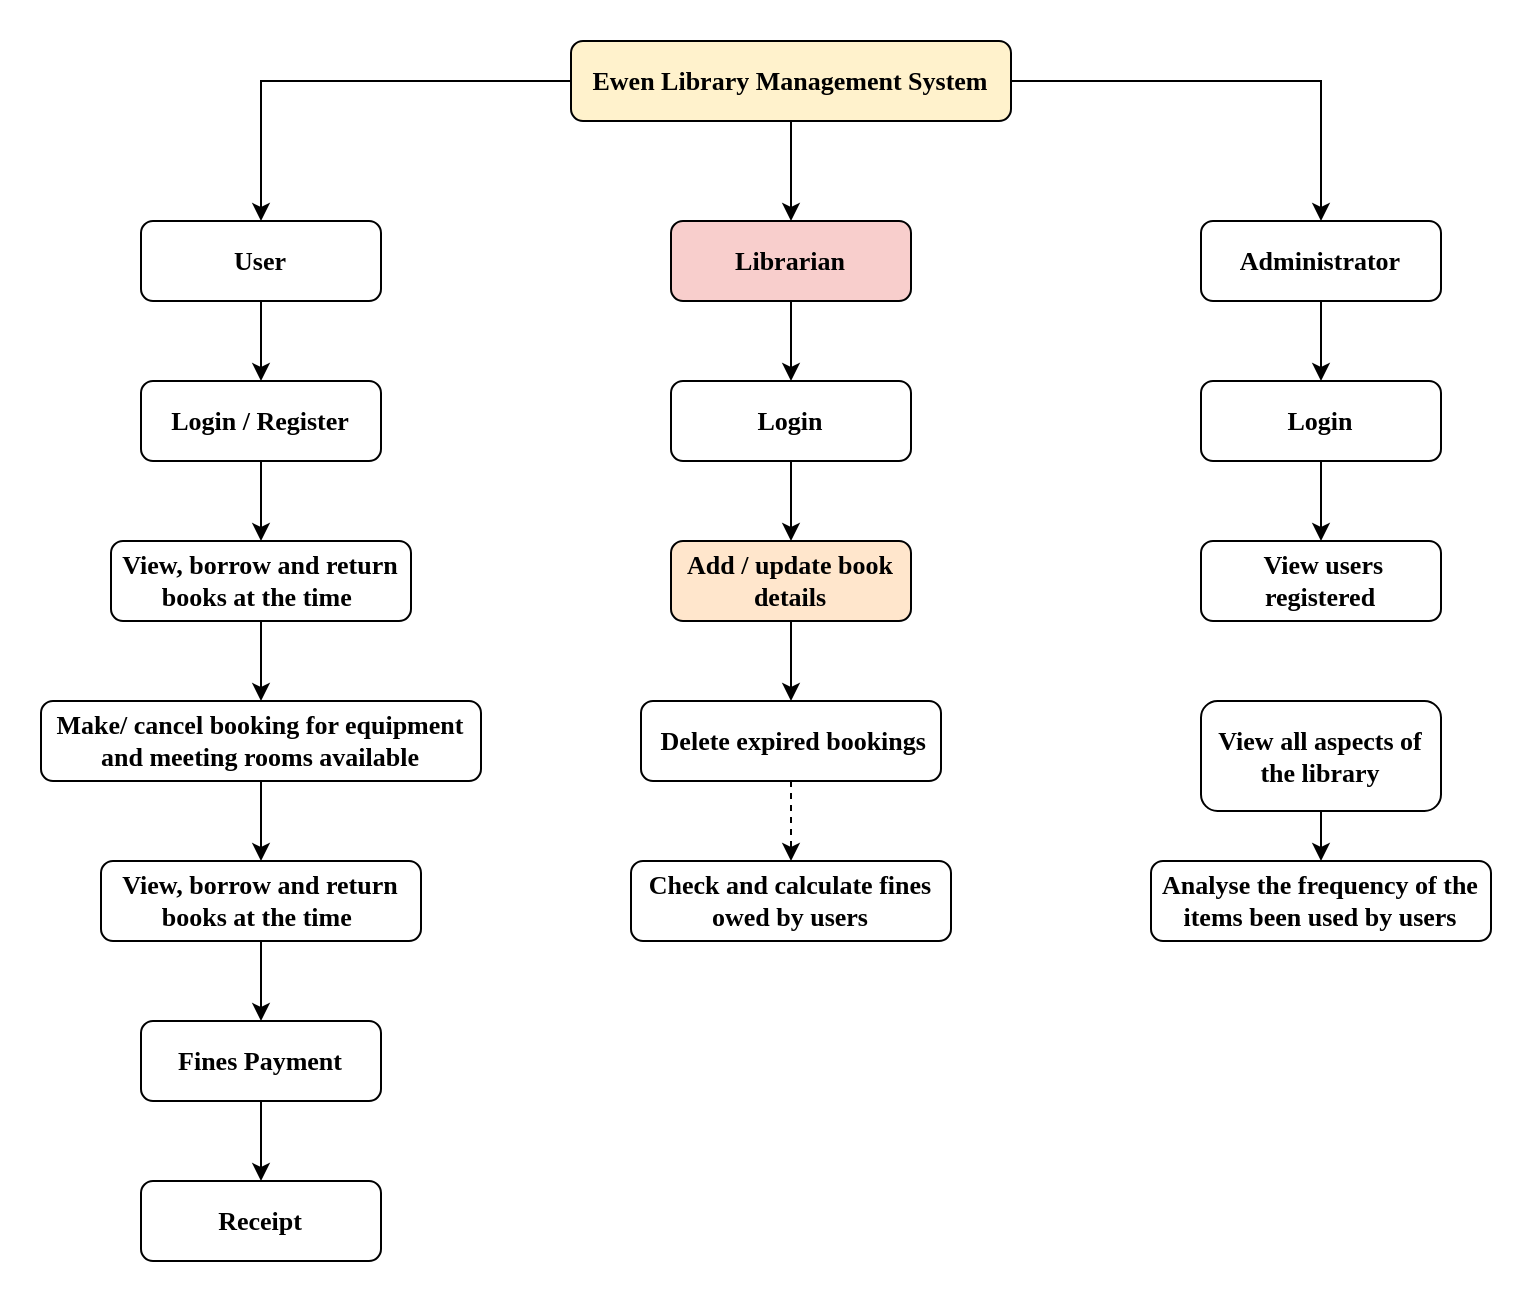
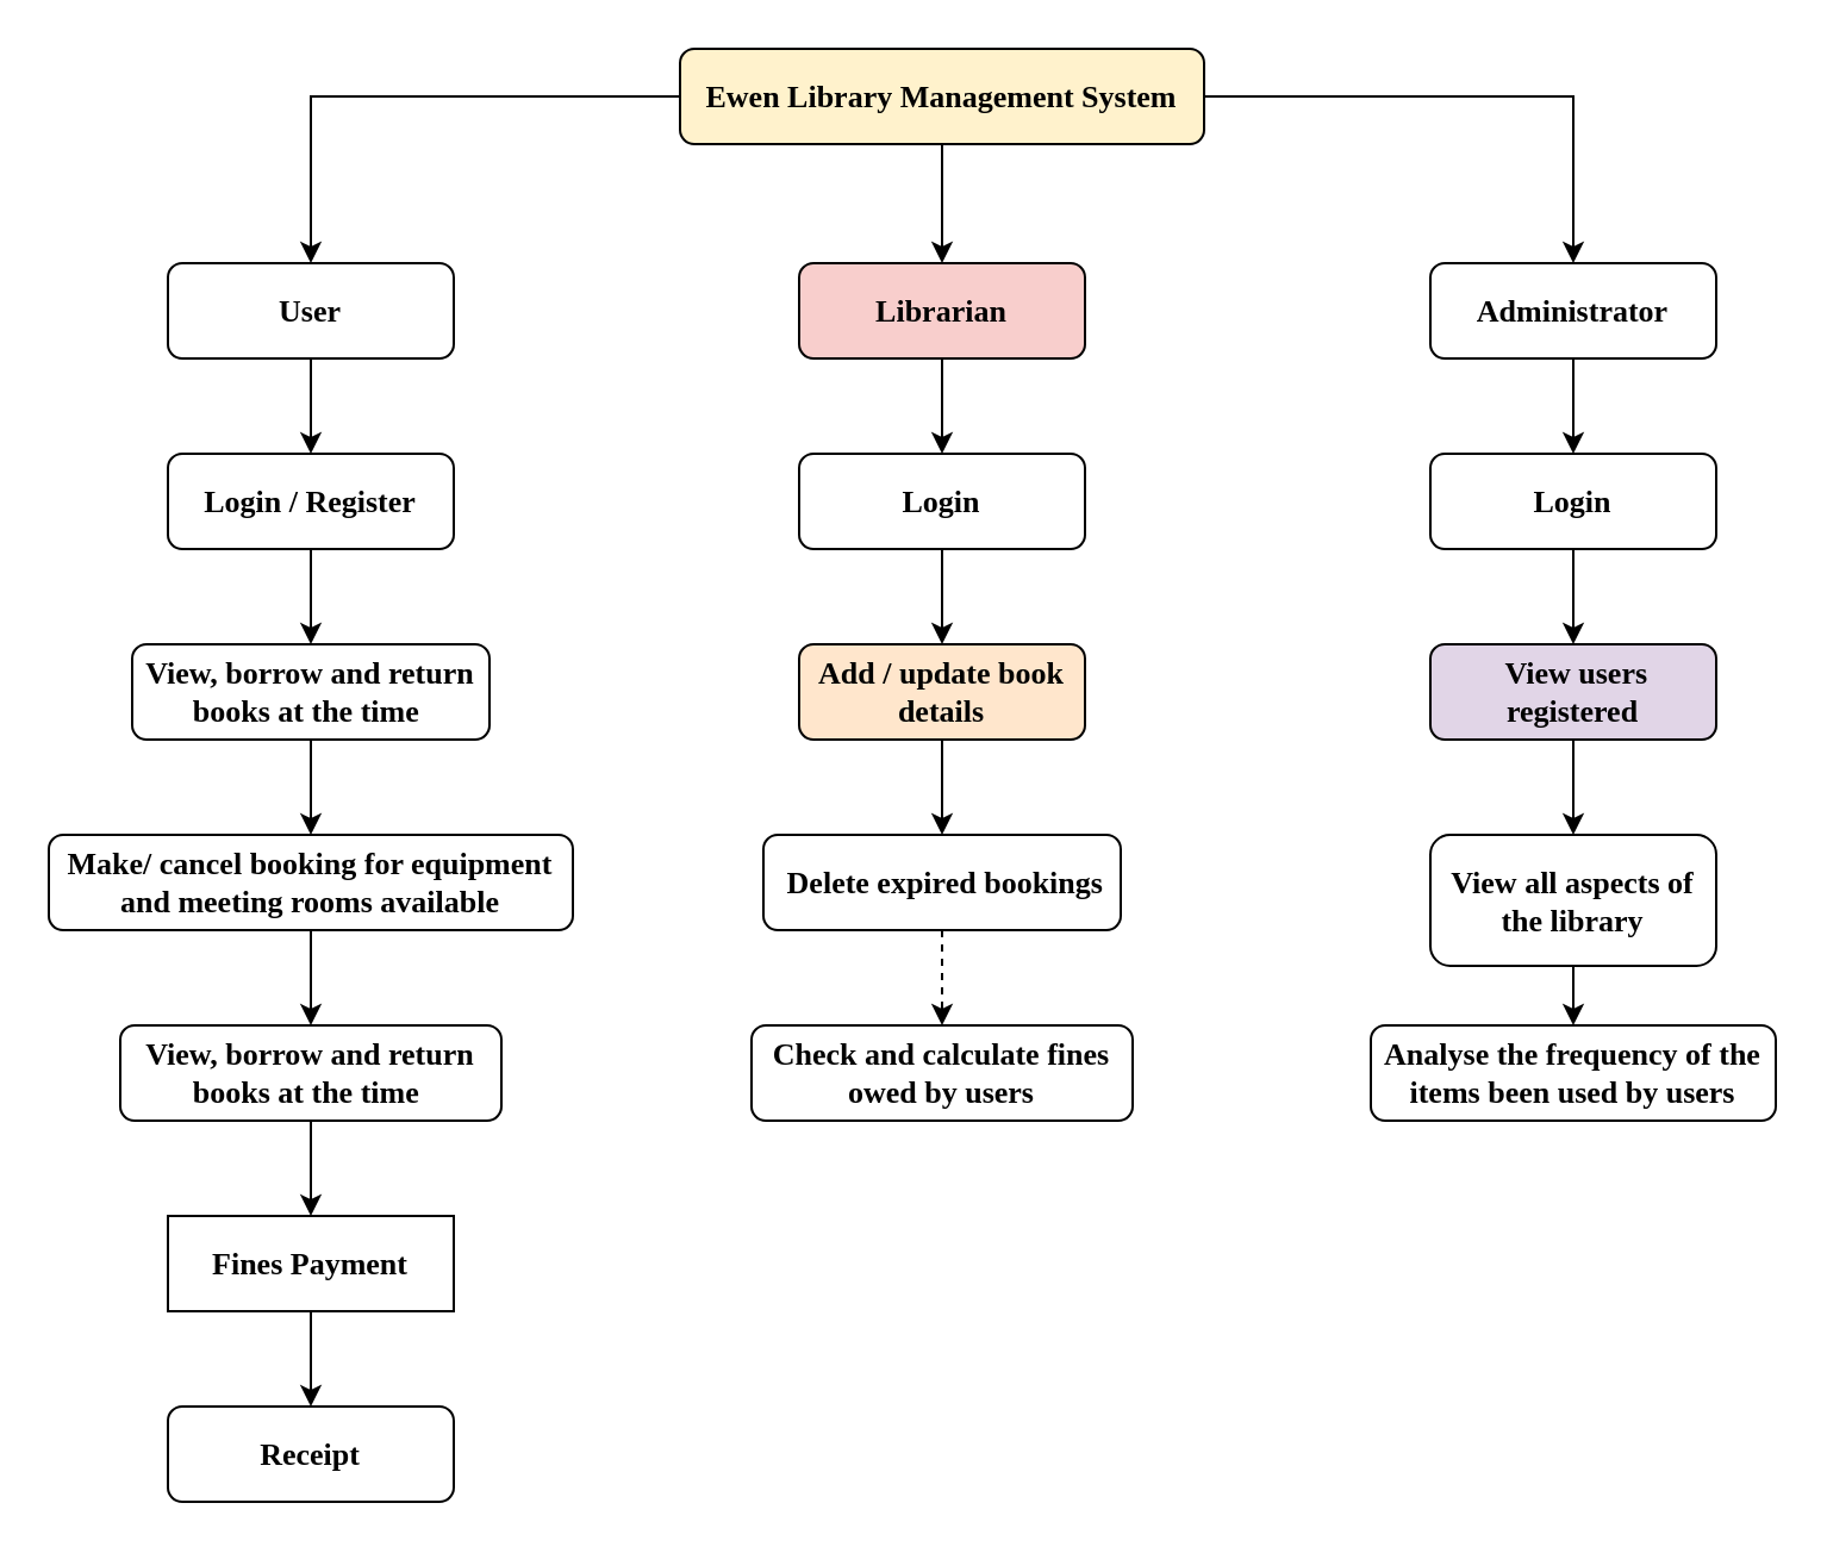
  <mxCell id="0" />
  <mxCell id="1" parent="0" />
  <mxCell id="2" style="edgeStyle=orthogonalEdgeStyle;rounded=0;orthogonalLoop=1;jettySize=auto;html=1;exitX=1;exitY=0.5;exitDx=0;exitDy=0;fontStyle=1;fontFamily=Times New Roman;fontSize=13;" edge="1" parent="1" source="5" target="7"><mxGeometry relative="1" as="geometry" /></mxCell>
  <mxCell id="3" style="edgeStyle=orthogonalEdgeStyle;rounded=0;orthogonalLoop=1;jettySize=auto;html=1;exitX=0;exitY=0.5;exitDx=0;exitDy=0;fontStyle=1;fontFamily=Times New Roman;fontSize=13;" edge="1" parent="1" source="5" target="9"><mxGeometry relative="1" as="geometry" /></mxCell>
  <mxCell id="4" value="" style="edgeStyle=orthogonalEdgeStyle;rounded=0;orthogonalLoop=1;jettySize=auto;html=1;fontStyle=1;fontFamily=Times New Roman;fontSize=13;" edge="1" parent="1" source="5" target="11"><mxGeometry relative="1" as="geometry" /></mxCell>
  <mxCell id="5" value="&lt;p class=&quot;MsoNormal&quot; style=&quot;font-size: 13px;&quot;&gt;&lt;span style=&quot;font-size: 13px;&quot;&gt;&lt;span style=&quot;font-size: 13px;&quot; lang=&quot;ms&quot;&gt;Ewen Library Management&amp;nbsp;System&lt;/span&gt;&lt;/span&gt;&lt;/p&gt;" style="rounded=1;whiteSpace=wrap;html=1;fontSize=13;glass=0;strokeWidth=1;shadow=0;align=center;fontStyle=1;fontFamily=Times New Roman;fillColor=#fff2cc;" parent="1" vertex="1"><mxGeometry x="285" y="20" width="220" height="40" as="geometry" /></mxCell>
  <mxCell id="6" value="" style="edgeStyle=orthogonalEdgeStyle;rounded=0;orthogonalLoop=1;jettySize=auto;html=1;fontStyle=1;fontFamily=Times New Roman;fontSize=13;" edge="1" parent="1" source="7" target="17"><mxGeometry relative="1" as="geometry" /></mxCell>
  <mxCell id="7" value="Administrator" style="rounded=1;whiteSpace=wrap;html=1;fontSize=13;glass=0;strokeWidth=1;shadow=0;fontStyle=1;fontFamily=Times New Roman;" parent="1" vertex="1"><mxGeometry x="600" y="110" width="120" height="40" as="geometry" /></mxCell>
  <mxCell id="8" value="" style="edgeStyle=orthogonalEdgeStyle;rounded=0;orthogonalLoop=1;jettySize=auto;html=1;fontStyle=1;fontFamily=Times New Roman;fontSize=13;" edge="1" parent="1" source="9" target="13"><mxGeometry relative="1" as="geometry" /></mxCell>
  <mxCell id="9" value="User" style="rounded=1;whiteSpace=wrap;html=1;fontSize=13;glass=0;strokeWidth=1;shadow=0;fontStyle=1;fontFamily=Times New Roman;" parent="1" vertex="1"><mxGeometry x="70" y="110" width="120" height="40" as="geometry" /></mxCell>
  <mxCell id="10" value="" style="edgeStyle=orthogonalEdgeStyle;rounded=0;orthogonalLoop=1;jettySize=auto;html=1;fontStyle=1;fontFamily=Times New Roman;fontSize=13;" edge="1" parent="1" source="11" target="15"><mxGeometry relative="1" as="geometry" /></mxCell>
  <mxCell id="11" value="Librarian" style="whiteSpace=wrap;html=1;rounded=1;glass=0;strokeWidth=1;shadow=0;fontStyle=1;fontFamily=Times New Roman;fontSize=13;fillColor=#f8cecc;" vertex="1" parent="1"><mxGeometry x="335" y="110" width="120" height="40" as="geometry" /></mxCell>
  <mxCell id="12" value="" style="edgeStyle=orthogonalEdgeStyle;rounded=0;orthogonalLoop=1;jettySize=auto;html=1;fontStyle=1;fontFamily=Times New Roman;fontSize=13;" edge="1" parent="1" source="13" target="21"><mxGeometry relative="1" as="geometry" /></mxCell>
  <mxCell id="13" value="Login / Register" style="whiteSpace=wrap;html=1;rounded=1;glass=0;strokeWidth=1;shadow=0;fontStyle=1;fontFamily=Times New Roman;fontSize=13;" vertex="1" parent="1"><mxGeometry x="70" y="190" width="120" height="40" as="geometry" /></mxCell>
  <mxCell id="14" value="" style="edgeStyle=orthogonalEdgeStyle;rounded=0;orthogonalLoop=1;jettySize=auto;html=1;fontStyle=1;fontFamily=Times New Roman;fontSize=13;" edge="1" parent="1" source="15" target="31"><mxGeometry relative="1" as="geometry" /></mxCell>
  <mxCell id="15" value="Login" style="whiteSpace=wrap;html=1;rounded=1;glass=0;strokeWidth=1;shadow=0;fontStyle=1;fontFamily=Times New Roman;fontSize=13;" vertex="1" parent="1"><mxGeometry x="335" y="190" width="120" height="40" as="geometry" /></mxCell>
  <mxCell id="16" value="" style="edgeStyle=orthogonalEdgeStyle;rounded=0;orthogonalLoop=1;jettySize=auto;html=1;fontStyle=1;fontFamily=Times New Roman;fontSize=13;" edge="1" parent="1" source="17" target="23"><mxGeometry relative="1" as="geometry" /></mxCell>
  <mxCell id="17" value="Login" style="whiteSpace=wrap;html=1;rounded=1;glass=0;strokeWidth=1;shadow=0;fontStyle=1;fontFamily=Times New Roman;fontSize=13;" vertex="1" parent="1"><mxGeometry x="600" y="190" width="120" height="40" as="geometry" /></mxCell>
  <mxCell id="18" value="" style="edgeStyle=orthogonalEdgeStyle;rounded=0;orthogonalLoop=1;jettySize=auto;html=1;fontStyle=1;fontFamily=Times New Roman;fontSize=13;dashed=1;" edge="1" parent="1" source="19" target="29"><mxGeometry relative="1" as="geometry" /></mxCell>
  <mxCell id="19" value="&amp;nbsp;Delete expired bookings" style="whiteSpace=wrap;html=1;rounded=1;glass=0;strokeWidth=1;shadow=0;fontStyle=1;fontFamily=Times New Roman;fontSize=13;" vertex="1" parent="1"><mxGeometry x="320" y="350" width="150" height="40" as="geometry" /></mxCell>
  <mxCell id="20" value="" style="edgeStyle=orthogonalEdgeStyle;rounded=0;orthogonalLoop=1;jettySize=auto;html=1;fontStyle=1;fontFamily=Times New Roman;fontSize=13;" edge="1" parent="1" source="21" target="25"><mxGeometry relative="1" as="geometry" /></mxCell>
  <mxCell id="21" value="View, borrow and return&lt;br style=&quot;font-size: 13px;&quot;&gt;books at the time&amp;nbsp;" style="whiteSpace=wrap;html=1;rounded=1;glass=0;strokeWidth=1;shadow=0;fontStyle=1;fontFamily=Times New Roman;fontSize=13;" vertex="1" parent="1"><mxGeometry x="55" y="270" width="150" height="40" as="geometry" /></mxCell>
- <mxCell id="23" value="&amp;nbsp;View users registered" style="whiteSpace=wrap;html=1;rounded=1;glass=0;strokeWidth=1;shadow=0;fontStyle=1;fontFamily=Times New Roman;fontSize=13;" vertex="1" parent="1"><mxGeometry x="600" y="270" width="120" height="40" as="geometry" /></mxCell>
+ <mxCell id="22" value="" style="edgeStyle=orthogonalEdgeStyle;rounded=0;orthogonalLoop=1;jettySize=auto;html=1;" edge="1" parent="1" source="23" target="36"><mxGeometry relative="1" as="geometry" /></mxCell>
+ <mxCell id="23" value="&amp;nbsp;View users registered" style="whiteSpace=wrap;html=1;rounded=1;glass=0;strokeWidth=1;shadow=0;fontStyle=1;fontFamily=Times New Roman;fontSize=13;fillColor=#e1d5e7;" vertex="1" parent="1"><mxGeometry x="600" y="270" width="120" height="40" as="geometry" /></mxCell>
  <mxCell id="24" value="" style="edgeStyle=orthogonalEdgeStyle;rounded=0;orthogonalLoop=1;jettySize=auto;html=1;fontStyle=1;fontFamily=Times New Roman;fontSize=13;" edge="1" parent="1" source="25" target="27"><mxGeometry relative="1" as="geometry" /></mxCell>
  <mxCell id="25" value="Make/ cancel booking for equipment and meeting rooms available" style="whiteSpace=wrap;html=1;rounded=1;glass=0;strokeWidth=1;shadow=0;fontStyle=1;fontFamily=Times New Roman;fontSize=13;" vertex="1" parent="1"><mxGeometry x="20" y="350" width="220" height="40" as="geometry" /></mxCell>
  <mxCell id="26" value="" style="edgeStyle=orthogonalEdgeStyle;rounded=0;orthogonalLoop=1;jettySize=auto;html=1;fontStyle=1;fontFamily=Times New Roman;fontSize=13;" edge="1" parent="1" source="27" target="33"><mxGeometry relative="1" as="geometry" /></mxCell>
  <mxCell id="27" value="View, borrow and return &lt;br style=&quot;font-size: 13px;&quot;&gt;books at the time&amp;nbsp;" style="whiteSpace=wrap;html=1;rounded=1;glass=0;strokeWidth=1;shadow=0;fontStyle=1;fontFamily=Times New Roman;fontSize=13;" vertex="1" parent="1"><mxGeometry x="50" y="430" width="160" height="40" as="geometry" /></mxCell>
  <mxCell id="28" value="Analyse the frequency of the &lt;br style=&quot;font-size: 13px;&quot;&gt;items been used by users" style="whiteSpace=wrap;html=1;rounded=1;glass=0;strokeWidth=1;shadow=0;fontStyle=1;fontFamily=Times New Roman;fontSize=13;" vertex="1" parent="1"><mxGeometry x="575" y="430" width="170" height="40" as="geometry" /></mxCell>
  <mxCell id="29" value="Check and calculate fines owed by users" style="whiteSpace=wrap;html=1;rounded=1;glass=0;strokeWidth=1;shadow=0;fontStyle=1;fontFamily=Times New Roman;fontSize=13;" vertex="1" parent="1"><mxGeometry x="315" y="430" width="160" height="40" as="geometry" /></mxCell>
  <mxCell id="30" value="" style="edgeStyle=orthogonalEdgeStyle;rounded=0;orthogonalLoop=1;jettySize=auto;html=1;fontStyle=1;fontFamily=Times New Roman;fontSize=13;" edge="1" parent="1" source="31" target="19"><mxGeometry relative="1" as="geometry" /></mxCell>
  <mxCell id="31" value="Add / update book details" style="whiteSpace=wrap;html=1;rounded=1;glass=0;strokeWidth=1;shadow=0;fontStyle=1;fontFamily=Times New Roman;fontSize=13;fillColor=#ffe6cc;" vertex="1" parent="1"><mxGeometry x="335" y="270" width="120" height="40" as="geometry" /></mxCell>
  <mxCell id="32" value="" style="edgeStyle=orthogonalEdgeStyle;rounded=0;orthogonalLoop=1;jettySize=auto;html=1;fontStyle=1;fontFamily=Times New Roman;fontSize=13;" edge="1" parent="1" source="33" target="34"><mxGeometry relative="1" as="geometry" /></mxCell>
- <mxCell id="33" value="Fines Payment" style="whiteSpace=wrap;html=1;rounded=1;glass=0;strokeWidth=1;shadow=0;fontStyle=1;fontFamily=Times New Roman;fontSize=13;" vertex="1" parent="1"><mxGeometry x="70" y="510" width="120" height="40" as="geometry" /></mxCell>
+ <mxCell id="33" value="Fines Payment" style="whiteSpace=wrap;html=1;glass=0;strokeWidth=1;shadow=0;fontStyle=1;fontFamily=Times New Roman;fontSize=13;rounded=0;" vertex="1" parent="1"><mxGeometry x="70" y="510" width="120" height="40" as="geometry" /></mxCell>
  <mxCell id="34" value="Receipt" style="whiteSpace=wrap;html=1;rounded=1;glass=0;strokeWidth=1;shadow=0;fontStyle=1;fontFamily=Times New Roman;fontSize=13;" vertex="1" parent="1"><mxGeometry x="70" y="590" width="120" height="40" as="geometry" /></mxCell>
  <mxCell id="35" value="" style="edgeStyle=orthogonalEdgeStyle;rounded=0;orthogonalLoop=1;jettySize=auto;html=1;" edge="1" parent="1" source="36" target="28"><mxGeometry relative="1" as="geometry" /></mxCell>
  <mxCell id="36" value="View all aspects of the library" style="whiteSpace=wrap;html=1;fontSize=13;fontFamily=Times New Roman;rounded=1;glass=0;strokeWidth=1;shadow=0;fontStyle=1;" vertex="1" parent="1"><mxGeometry x="600" y="350" width="120" height="55" as="geometry" /></mxCell>
